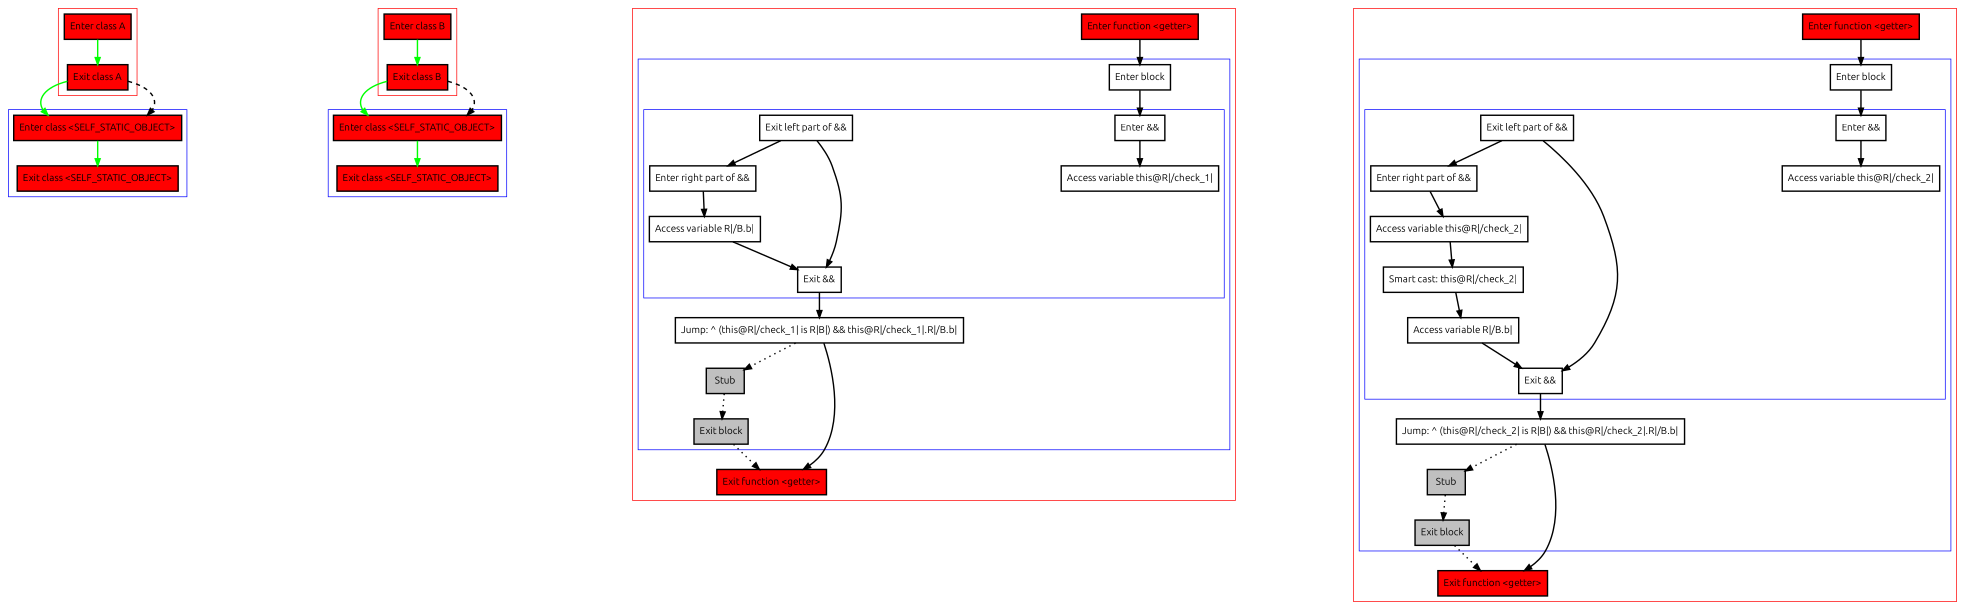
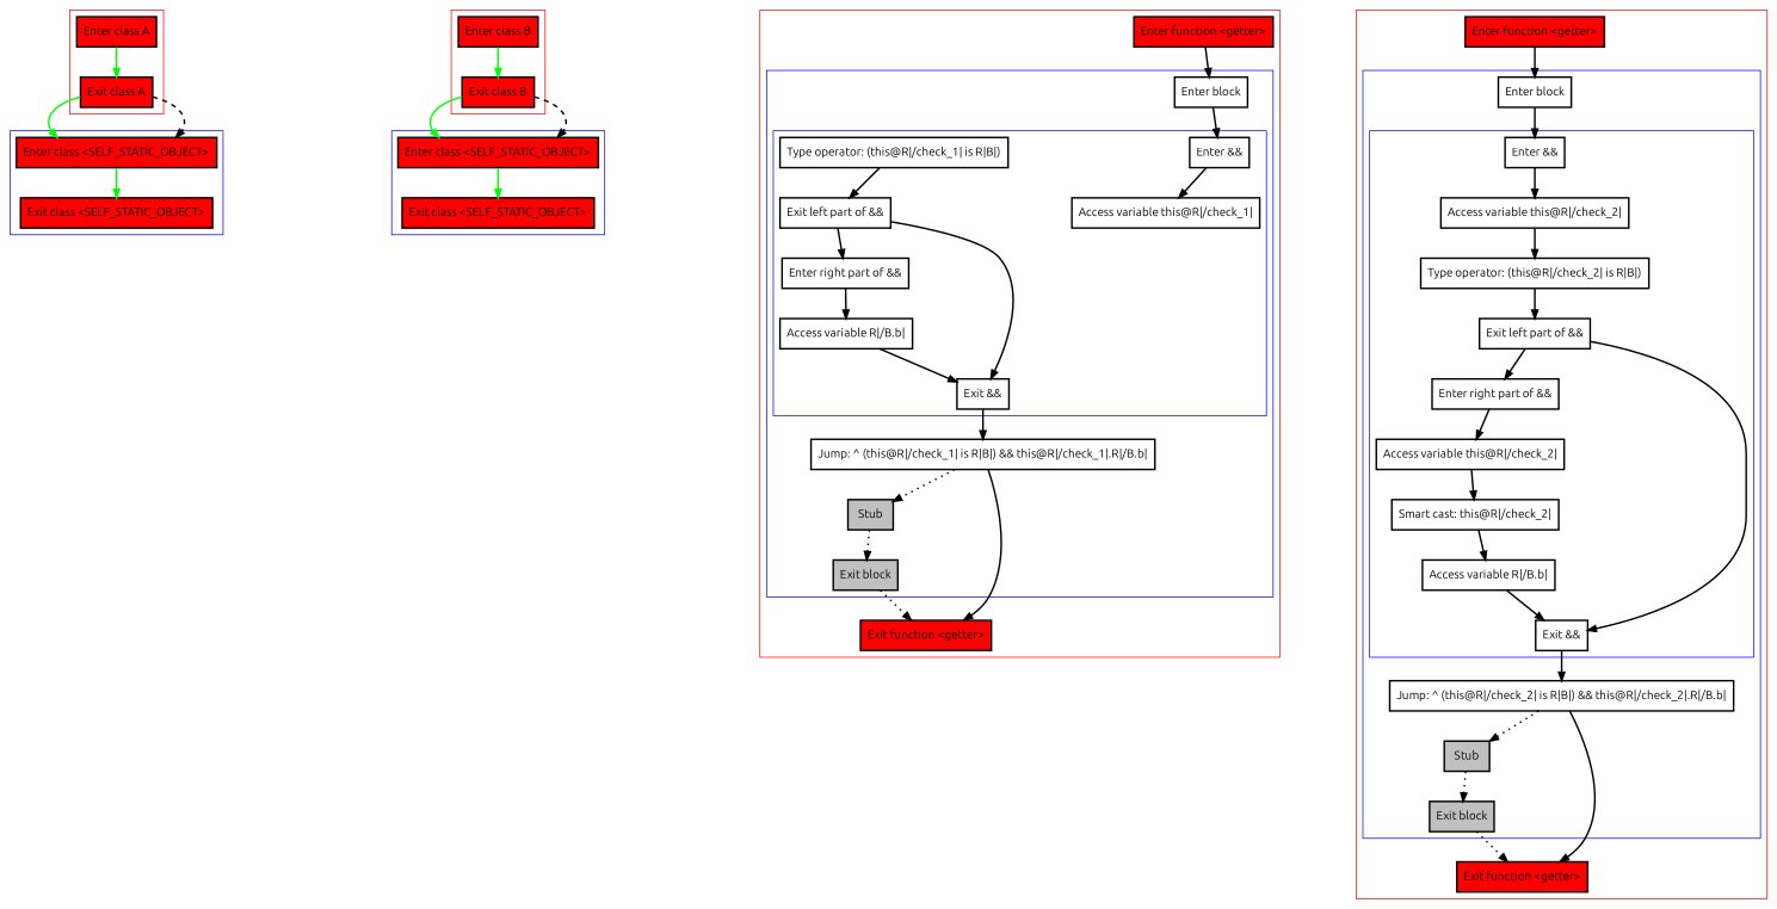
  digraph {
    fontname=Ubuntu
    nodesep=3
    node [fontname=Ubuntu penwidth=2 shape=box]
    edge [fontname=Ubuntu penwidth=2]
    n1 [fillcolor=red label="Enter class A" style=filled]
    n2 [fillcolor=red label="Exit class A" style=filled]
    n3 [fillcolor=red label="Enter class <SELF_STATIC_OBJECT>" style=filled]
    n4 [fillcolor=red label="Exit class <SELF_STATIC_OBJECT>" style=filled]
    n5 [fillcolor=red label="Enter class B" style=filled]
    n6 [fillcolor=red label="Exit class B" style=filled]
    n7 [fillcolor=red label="Enter class <SELF_STATIC_OBJECT>" style=filled]
    n8 [fillcolor=red label="Exit class <SELF_STATIC_OBJECT>" style=filled]
    n9 [label="Enter &&"]
    n10 [label="Access variable this@R|/check_1|"]
+   n11 [label="Type operator: (this@R|/check_1| is R|B|)"]
    n12 [label="Exit left part of &&"]
    n13 [label="Enter right part of &&"]
    n14 [label="Access variable R|/B.b|"]
    n15 [label="Exit &&"]
    n16 [label="Enter block"]
    n17 [label="Jump: ^ (this@R|/check_1| is R|B|) && this@R|/check_1|.R|/B.b|"]
    n18 [fillcolor=gray label=Stub style=filled]
    n19 [fillcolor=gray label="Exit block" style=filled]
    n20 [fillcolor=red label="Enter function <getter>" style=filled]
    n21 [fillcolor=red label="Exit function <getter>" style=filled]
    n22 [label="Enter &&"]
    n23 [label="Access variable this@R|/check_2|"]
+   n24 [label="Type operator: (this@R|/check_2| is R|B|)"]
    n25 [label="Exit left part of &&"]
    n26 [label="Enter right part of &&"]
    n27 [label="Access variable this@R|/check_2|"]
    n28 [label="Smart cast: this@R|/check_2|"]
    n29 [label="Access variable R|/B.b|"]
    n30 [label="Exit &&"]
    n31 [label="Enter block"]
    n32 [label="Jump: ^ (this@R|/check_2| is R|B|) && this@R|/check_2|.R|/B.b|"]
    n33 [fillcolor=gray label=Stub style=filled]
    n34 [fillcolor=gray label="Exit block" style=filled]
    n35 [fillcolor=red label="Enter function <getter>" style=filled]
    n36 [fillcolor=red label="Exit function <getter>" style=filled]
    subgraph cluster_1 {
      color=red
      n1
      n2
    }
    subgraph cluster_2 {
      color=blue
      n3
      n4
    }
    subgraph cluster_3 {
      color=red
      n5
      n6
    }
    subgraph cluster_4 {
      color=blue
      n7
      n8
    }
    subgraph cluster_5 {
      color=red
      n20
      n21
      subgraph cluster_6 {
        color=blue
        n16
        n17
        n18
        n19
        subgraph cluster_7 {
          color=blue
          n9
          n10
+         n11
          n12
          n13
          n14
          n15
        }
      }
    }
    subgraph cluster_8 {
      color=red
      n35
      n36
      subgraph cluster_9 {
        color=blue
        n31
        n32
        n33
        n34
        subgraph cluster_10 {
          color=blue
          n22
          n23
+         n24
          n25
          n26
          n27
          n28
          n29
          n30
        }
      }
    }
    n1 -> n2 [color=green]
    n2 -> n3 [color=green]
    n2 -> n3 [style=dashed]
    n3 -> n4 [color=green]
    n5 -> n6 [color=green]
    n6 -> n7 [color=green]
    n6 -> n7 [style=dashed]
    n7 -> n8 [color=green]
    n9 -> n10
+   n11 -> n12
    n12 -> n13
    n12 -> n15
    n13 -> n14
    n14 -> n15
    n15 -> n17
    n16 -> n9
    n17 -> n18 [style=dotted]
    n17 -> n21
    n18 -> n19 [style=dotted]
    n19 -> n21 [style=dotted]
    n20 -> n16
    n22 -> n23
+   n23 -> n24
+   n24 -> n25
    n25 -> n26
    n25 -> n30
    n26 -> n27
    n27 -> n28
    n28 -> n29
    n29 -> n30
    n30 -> n32
    n31 -> n22
    n32 -> n33 [style=dotted]
    n32 -> n36
    n33 -> n34 [style=dotted]
    n34 -> n36 [style=dotted]
    n35 -> n31
  }
